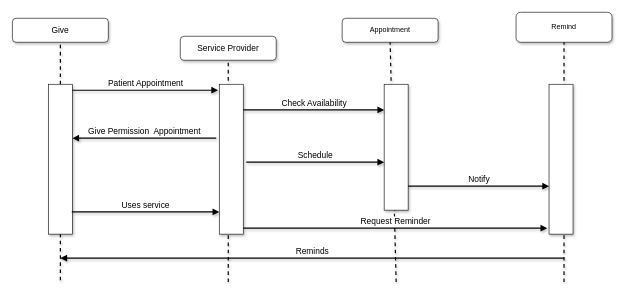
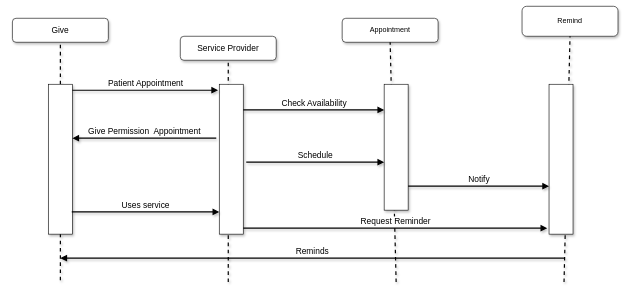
  <mxCell id="0" />
  <mxCell id="1" parent="0" />
  <mxCell id="2" value="&lt;font style=&quot;font-size: 14px&quot;&gt;Give&lt;/font&gt;" style="rounded=1;whiteSpace=wrap;html=1;shadow=1;" parent="1" vertex="1"><mxGeometry x="20" y="30" width="160" height="40" as="geometry" /></mxCell>
  <mxCell id="3" value="&lt;font style=&quot;font-size: 14px&quot;&gt;Service Provider&lt;/font&gt;" style="rounded=1;whiteSpace=wrap;html=1;shadow=1;" parent="1" vertex="1"><mxGeometry x="300" y="60" width="160" height="40" as="geometry" /></mxCell>
  <mxCell id="4" value="Appointment" style="rounded=1;whiteSpace=wrap;html=1;shadow=1;" parent="1" vertex="1"><mxGeometry x="570" y="30" width="160" height="40" as="geometry" /></mxCell>
- <mxCell id="5" value="Remind" style="rounded=1;whiteSpace=wrap;html=1;shadow=1;" parent="1" vertex="1"><mxGeometry x="860" y="20" width="160" height="50" as="geometry" /></mxCell>
+ <mxCell id="5" value="Remind" style="rounded=1;whiteSpace=wrap;html=1;shadow=1;" parent="1" vertex="1"><mxGeometry x="870" y="10" width="160" height="50" as="geometry" /></mxCell>
  <mxCell id="6" value="" style="endArrow=none;dashed=1;html=1;entryX=0.5;entryY=1;entryDx=0;entryDy=0;strokeWidth=2;shadow=1;" parent="1" source="10" target="2" edge="1"><mxGeometry width="50" height="50" relative="1" as="geometry"><mxPoint x="100" y="467" as="sourcePoint" /><mxPoint x="70" y="90" as="targetPoint" /></mxGeometry></mxCell>
  <mxCell id="7" value="" style="endArrow=none;dashed=1;html=1;strokeWidth=2;entryX=0.5;entryY=1;entryDx=0;entryDy=0;shadow=1;" parent="1" target="3" edge="1"><mxGeometry width="50" height="50" relative="1" as="geometry"><mxPoint x="380" y="470" as="sourcePoint" /><mxPoint x="440" y="150" as="targetPoint" /></mxGeometry></mxCell>
  <mxCell id="8" value="" style="endArrow=none;dashed=1;html=1;strokeWidth=2;entryX=0.5;entryY=1;entryDx=0;entryDy=0;shadow=1;" parent="1" target="4" edge="1"><mxGeometry width="50" height="50" relative="1" as="geometry"><mxPoint x="660" y="470" as="sourcePoint" /><mxPoint x="680" y="150" as="targetPoint" /></mxGeometry></mxCell>
  <mxCell id="9" value="" style="endArrow=none;dashed=1;html=1;strokeWidth=2;entryX=0.5;entryY=1;entryDx=0;entryDy=0;shadow=1;" parent="1" target="5" edge="1"><mxGeometry width="50" height="50" relative="1" as="geometry"><mxPoint x="940" y="470" as="sourcePoint" /><mxPoint x="1100" y="140" as="targetPoint" /></mxGeometry></mxCell>
  <mxCell id="10" value="" style="html=1;points=[];perimeter=orthogonalPerimeter;shadow=1;" parent="1" vertex="1"><mxGeometry x="80" y="140" width="40" height="250" as="geometry" /></mxCell>
  <mxCell id="11" value="" style="endArrow=none;dashed=1;html=1;entryX=0.5;entryY=1;entryDx=0;entryDy=0;strokeWidth=2;shadow=1;" parent="1" target="10" edge="1"><mxGeometry width="50" height="50" relative="1" as="geometry"><mxPoint x="100" y="467" as="sourcePoint" /><mxPoint x="100" y="70" as="targetPoint" /></mxGeometry></mxCell>
  <mxCell id="12" value="" style="html=1;points=[];perimeter=orthogonalPerimeter;shadow=1;" parent="1" vertex="1"><mxGeometry x="365" y="140" width="40" height="250" as="geometry" /></mxCell>
  <mxCell id="13" value="" style="html=1;points=[];perimeter=orthogonalPerimeter;shadow=1;" parent="1" vertex="1"><mxGeometry x="640" y="140" width="40" height="210" as="geometry" /></mxCell>
  <mxCell id="14" value="" style="html=1;points=[];perimeter=orthogonalPerimeter;shadow=1;" parent="1" vertex="1"><mxGeometry x="915" y="140" width="40" height="250" as="geometry" /></mxCell>
  <mxCell id="15" value="&lt;font style=&quot;font-size: 14px&quot;&gt;Patient Appointment&lt;/font&gt;" style="html=1;verticalAlign=bottom;endArrow=block;strokeWidth=2;entryX=-0.05;entryY=0.04;entryDx=0;entryDy=0;entryPerimeter=0;shadow=1;" parent="1" source="10" target="12" edge="1"><mxGeometry width="80" relative="1" as="geometry"><mxPoint x="180" y="170" as="sourcePoint" /><mxPoint x="360" y="170" as="targetPoint" /><Array as="points"><mxPoint x="180" y="150" /></Array></mxGeometry></mxCell>
  <mxCell id="16" value="&lt;font style=&quot;font-size: 14px&quot;&gt;Check Availability&lt;/font&gt;" style="html=1;verticalAlign=bottom;endArrow=block;strokeWidth=2;entryX=0;entryY=0.204;entryDx=0;entryDy=0;entryPerimeter=0;shadow=1;" parent="1" source="12" target="13" edge="1"><mxGeometry width="80" relative="1" as="geometry"><mxPoint x="410" y="190" as="sourcePoint" /><mxPoint x="490" y="190" as="targetPoint" /></mxGeometry></mxCell>
  <mxCell id="17" value="&lt;font style=&quot;font-size: 14px&quot;&gt;Give Permission&amp;nbsp; Appointment&lt;/font&gt;" style="html=1;verticalAlign=bottom;endArrow=block;strokeWidth=2;shadow=1;" parent="1" target="10" edge="1"><mxGeometry width="80" relative="1" as="geometry"><mxPoint x="360" y="230" as="sourcePoint" /><mxPoint x="310" y="270" as="targetPoint" /></mxGeometry></mxCell>
  <mxCell id="18" value="&lt;font style=&quot;font-size: 14px&quot;&gt;Schedule&lt;/font&gt;" style="html=1;verticalAlign=bottom;endArrow=block;strokeWidth=2;exitX=1.125;exitY=0.52;exitDx=0;exitDy=0;exitPerimeter=0;shadow=1;" parent="1" source="12" target="13" edge="1"><mxGeometry width="80" relative="1" as="geometry"><mxPoint x="410" y="260" as="sourcePoint" /><mxPoint x="490" y="260" as="targetPoint" /></mxGeometry></mxCell>
  <mxCell id="19" value="&lt;font style=&quot;font-size: 14px&quot;&gt;Notify&lt;/font&gt;" style="html=1;verticalAlign=bottom;endArrow=block;strokeWidth=2;shadow=1;" parent="1" target="14" edge="1"><mxGeometry width="80" relative="1" as="geometry"><mxPoint x="680" y="310" as="sourcePoint" /><mxPoint x="760" y="310" as="targetPoint" /></mxGeometry></mxCell>
  <mxCell id="20" value="&lt;span style=&quot;font-size: 14px&quot;&gt;Uses service&lt;/span&gt;" style="html=1;verticalAlign=bottom;endArrow=block;strokeWidth=2;exitX=0.975;exitY=0.852;exitDx=0;exitDy=0;exitPerimeter=0;shadow=1;" parent="1" source="10" target="12" edge="1"><mxGeometry width="80" relative="1" as="geometry"><mxPoint x="120" y="310" as="sourcePoint" /><mxPoint x="200" y="310" as="targetPoint" /></mxGeometry></mxCell>
  <mxCell id="21" value="&lt;span style=&quot;font-size: 14px&quot;&gt;Request Reminder&lt;/span&gt;" style="html=1;verticalAlign=bottom;endArrow=block;strokeWidth=2;entryX=-0.075;entryY=0.96;entryDx=0;entryDy=0;entryPerimeter=0;shadow=1;" parent="1" source="12" target="14" edge="1"><mxGeometry width="80" relative="1" as="geometry"><mxPoint x="550" y="380" as="sourcePoint" /><mxPoint x="630" y="380" as="targetPoint" /></mxGeometry></mxCell>
  <mxCell id="22" value="&lt;font style=&quot;font-size: 14px&quot;&gt;Reminds&lt;/font&gt;" style="html=1;verticalAlign=bottom;endArrow=block;strokeWidth=2;shadow=1;" parent="1" edge="1"><mxGeometry width="80" relative="1" as="geometry"><mxPoint x="940" y="430" as="sourcePoint" /><mxPoint x="100" y="430" as="targetPoint" /></mxGeometry></mxCell>
